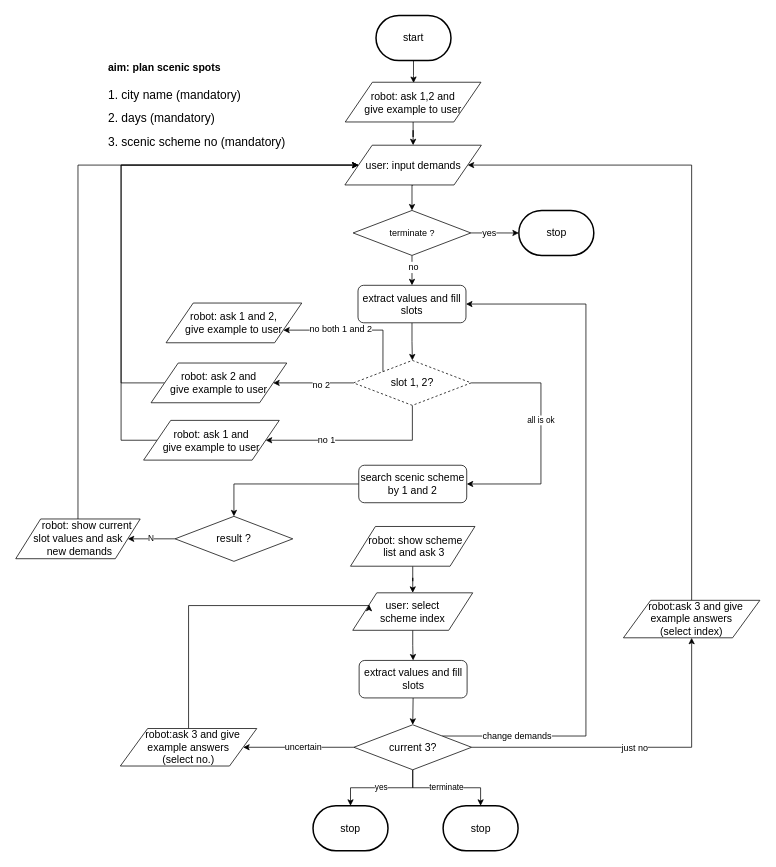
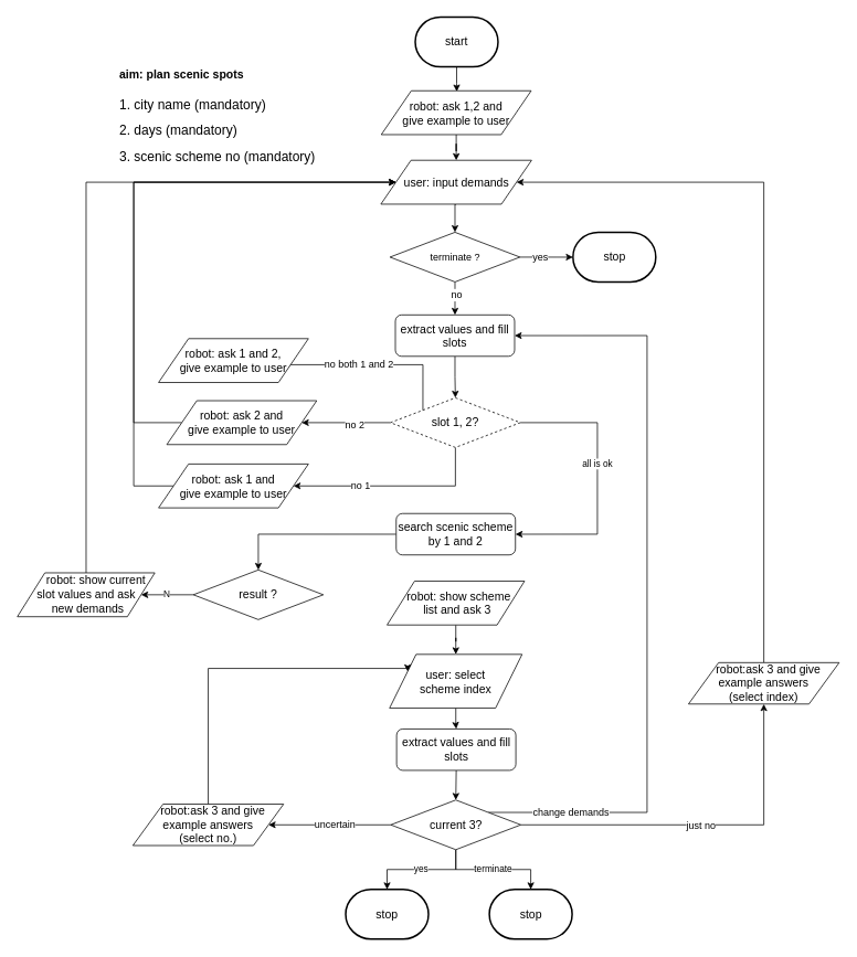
  <mxCell id="0" />
  <mxCell id="1" parent="0" />
  <mxCell id="2" value="&lt;h1&gt;&lt;font style=&quot;font-size: 14px&quot;&gt;aim: plan scenic spots&lt;/font&gt;&lt;/h1&gt;&lt;p&gt;&lt;font size=&quot;3&quot;&gt;1. city name (mandatory)&lt;br&gt;&lt;/font&gt;&lt;/p&gt;&lt;p&gt;&lt;font size=&quot;3&quot;&gt;2. days (mandatory)&lt;/font&gt;&lt;/p&gt;&lt;p&gt;&lt;font size=&quot;3&quot;&gt;3. scenic scheme no (mandatory)&amp;nbsp;&lt;/font&gt;&lt;/p&gt;" style="text;html=1;strokeColor=none;fillColor=none;spacing=5;spacingTop=-20;whiteSpace=wrap;overflow=hidden;rounded=0;" parent="1" vertex="1"><mxGeometry x="139" y="65.5" width="330" height="140" as="geometry" /></mxCell>
  <mxCell id="3" value="" style="edgeStyle=orthogonalEdgeStyle;rounded=0;orthogonalLoop=1;jettySize=auto;html=1;" parent="1" source="4" edge="1"><mxGeometry relative="1" as="geometry"><mxPoint x="551.143" y="110" as="targetPoint" /></mxGeometry></mxCell>
  <mxCell id="4" value="&lt;span style=&quot;font-size: 14px&quot;&gt;start&lt;/span&gt;" style="strokeWidth=2;html=1;shape=mxgraph.flowchart.terminator;whiteSpace=wrap;" parent="1" vertex="1"><mxGeometry x="501" y="20.019" width="100" height="60" as="geometry" /></mxCell>
  <mxCell id="5" value="" style="edgeStyle=orthogonalEdgeStyle;rounded=0;orthogonalLoop=1;jettySize=auto;html=1;exitX=0.5;exitY=1;exitDx=0;exitDy=0;" parent="1" source="41" target="7" edge="1"><mxGeometry relative="1" as="geometry"><mxPoint x="551.143" y="160" as="sourcePoint" /></mxGeometry></mxCell>
  <mxCell id="6" style="edgeStyle=orthogonalEdgeStyle;rounded=0;orthogonalLoop=1;jettySize=auto;html=1;exitX=0.5;exitY=1;exitDx=0;exitDy=0;entryX=0.5;entryY=0;entryDx=0;entryDy=0;" parent="1" source="7" target="36" edge="1"><mxGeometry relative="1" as="geometry"><mxPoint x="550.167" y="277.667" as="targetPoint" /></mxGeometry></mxCell>
  <mxCell id="7" value="&lt;font style=&quot;font-size: 14px&quot;&gt;user: input demands&lt;/font&gt;" style="shape=parallelogram;perimeter=parallelogramPerimeter;whiteSpace=wrap;html=1;" parent="1" vertex="1"><mxGeometry x="459.5" y="193" width="182" height="53" as="geometry" /></mxCell>
  <mxCell id="8" value="" style="edgeStyle=orthogonalEdgeStyle;rounded=0;orthogonalLoop=1;jettySize=auto;html=1;" parent="1" source="9" target="19" edge="1"><mxGeometry relative="1" as="geometry" /></mxCell>
  <mxCell id="9" value="&lt;font style=&quot;font-size: 14px&quot;&gt;&amp;nbsp; robot: show scheme&lt;br&gt;&amp;nbsp;list and ask 3&lt;/font&gt;" style="shape=parallelogram;perimeter=parallelogramPerimeter;whiteSpace=wrap;html=1;" parent="1" vertex="1"><mxGeometry x="467" y="701.5" width="166" height="53" as="geometry" /></mxCell>
  <mxCell id="10" value="all is ok" style="edgeStyle=orthogonalEdgeStyle;rounded=0;orthogonalLoop=1;jettySize=auto;html=1;exitX=1;exitY=0.5;exitDx=0;exitDy=0;entryX=1;entryY=0.5;entryDx=0;entryDy=0;" parent="1" source="17" target="48" edge="1"><mxGeometry x="-0.125" relative="1" as="geometry"><mxPoint x="551" y="620" as="targetPoint" /><Array as="points"><mxPoint x="721" y="510" /><mxPoint x="721" y="645" /></Array><mxPoint as="offset" /></mxGeometry></mxCell>
  <mxCell id="11" style="edgeStyle=orthogonalEdgeStyle;rounded=0;orthogonalLoop=1;jettySize=auto;html=1;exitX=0;exitY=0.5;exitDx=0;exitDy=0;entryX=1;entryY=0.5;entryDx=0;entryDy=0;" parent="1" source="17" target="43" edge="1"><mxGeometry relative="1" as="geometry"><Array as="points"><mxPoint x="431" y="510" /><mxPoint x="431" y="510" /></Array></mxGeometry></mxCell>
  <mxCell id="12" value="no 2" style="text;html=1;resizable=0;points=[];align=center;verticalAlign=middle;labelBackgroundColor=#ffffff;" parent="11" vertex="1" connectable="0"><mxGeometry x="-0.178" y="2" relative="1" as="geometry"><mxPoint as="offset" /></mxGeometry></mxCell>
  <mxCell id="13" style="edgeStyle=orthogonalEdgeStyle;rounded=0;orthogonalLoop=1;jettySize=auto;html=1;exitX=0.5;exitY=1;exitDx=0;exitDy=0;entryX=1;entryY=0.5;entryDx=0;entryDy=0;" parent="1" source="17" target="45" edge="1"><mxGeometry relative="1" as="geometry"><Array as="points"><mxPoint x="550" y="587" /></Array></mxGeometry></mxCell>
  <mxCell id="14" value="no 1" style="text;html=1;resizable=0;points=[];align=center;verticalAlign=middle;labelBackgroundColor=#ffffff;" parent="13" vertex="1" connectable="0"><mxGeometry x="0.342" relative="1" as="geometry"><mxPoint as="offset" /></mxGeometry></mxCell>
  <mxCell id="15" style="edgeStyle=orthogonalEdgeStyle;rounded=0;orthogonalLoop=1;jettySize=auto;html=1;exitX=0;exitY=0;exitDx=0;exitDy=0;entryX=1;entryY=0.75;entryDx=0;entryDy=0;" parent="1" source="17" target="46" edge="1"><mxGeometry relative="1" as="geometry"><Array as="points"><mxPoint x="510" y="440" /></Array></mxGeometry></mxCell>
  <mxCell id="16" value="no both 1 and 2" style="text;html=1;resizable=0;points=[];align=center;verticalAlign=middle;labelBackgroundColor=#ffffff;" parent="15" vertex="1" connectable="0"><mxGeometry x="0.192" y="-1" relative="1" as="geometry"><mxPoint as="offset" /></mxGeometry></mxCell>
  <mxCell id="17" value="&lt;font style=&quot;font-size: 14px&quot;&gt;slot 1, 2?&lt;br&gt;&lt;/font&gt;" style="rhombus;whiteSpace=wrap;html=1;dashed=1;" parent="1" vertex="1"><mxGeometry x="471" y="480" width="157" height="60" as="geometry" /></mxCell>
  <mxCell id="18" style="edgeStyle=orthogonalEdgeStyle;rounded=0;orthogonalLoop=1;jettySize=auto;html=1;exitX=0.5;exitY=1;exitDx=0;exitDy=0;" parent="1" source="19" target="50" edge="1"><mxGeometry relative="1" as="geometry" /></mxCell>
- <mxCell id="19" value="&lt;span style=&quot;font-size: 14px&quot;&gt;user: select &lt;br&gt;scheme index&lt;br&gt;&lt;/span&gt;" style="shape=parallelogram;perimeter=parallelogramPerimeter;whiteSpace=wrap;html=1;" parent="1" vertex="1"><mxGeometry x="470" y="790" width="160" height="50" as="geometry" /></mxCell>
+ <mxCell id="19" value="&lt;span style=&quot;font-size: 14px&quot;&gt;user: select &lt;br&gt;scheme index&lt;br&gt;&lt;/span&gt;" style="shape=parallelogram;perimeter=parallelogramPerimeter;whiteSpace=wrap;html=1;" parent="1" vertex="1"><mxGeometry x="470" y="790" width="160" height="65" as="geometry" /></mxCell>
  <mxCell id="20" value="yes" style="edgeStyle=orthogonalEdgeStyle;rounded=0;orthogonalLoop=1;jettySize=auto;html=1;" parent="1" source="28" target="29" edge="1"><mxGeometry relative="1" as="geometry" /></mxCell>
  <mxCell id="21" value="terminate" style="edgeStyle=orthogonalEdgeStyle;rounded=0;orthogonalLoop=1;jettySize=auto;html=1;exitX=0.5;exitY=1;exitDx=0;exitDy=0;entryX=0.5;entryY=0;entryDx=0;entryDy=0;entryPerimeter=0;" parent="1" source="28" target="38" edge="1"><mxGeometry relative="1" as="geometry"><Array as="points"><mxPoint x="550" y="1050" /><mxPoint x="641" y="1050" /></Array></mxGeometry></mxCell>
  <mxCell id="22" style="edgeStyle=orthogonalEdgeStyle;rounded=0;orthogonalLoop=1;jettySize=auto;html=1;exitX=0;exitY=0.5;exitDx=0;exitDy=0;entryX=1;entryY=0.5;entryDx=0;entryDy=0;" parent="1" source="28" target="40" edge="1"><mxGeometry relative="1" as="geometry" /></mxCell>
  <mxCell id="23" value="uncertain" style="text;html=1;resizable=0;points=[];align=center;verticalAlign=middle;labelBackgroundColor=#ffffff;" parent="22" vertex="1" connectable="0"><mxGeometry x="-0.078" y="-1" relative="1" as="geometry"><mxPoint as="offset" /></mxGeometry></mxCell>
  <mxCell id="24" style="edgeStyle=orthogonalEdgeStyle;rounded=0;orthogonalLoop=1;jettySize=auto;html=1;exitX=1;exitY=0;exitDx=0;exitDy=0;entryX=1;entryY=0.5;entryDx=0;entryDy=0;" parent="1" source="28" target="31" edge="1"><mxGeometry relative="1" as="geometry"><Array as="points"><mxPoint x="781" y="981" /><mxPoint x="781" y="405" /></Array></mxGeometry></mxCell>
  <mxCell id="25" value="change demands" style="text;html=1;resizable=0;points=[];align=center;verticalAlign=middle;labelBackgroundColor=#ffffff;" parent="24" vertex="1" connectable="0"><mxGeometry x="-0.892" y="-3" relative="1" as="geometry"><mxPoint x="49" y="-3" as="offset" /></mxGeometry></mxCell>
  <mxCell id="26" style="edgeStyle=orthogonalEdgeStyle;rounded=0;orthogonalLoop=1;jettySize=auto;html=1;exitX=1;exitY=0.5;exitDx=0;exitDy=0;entryX=0.5;entryY=1;entryDx=0;entryDy=0;" parent="1" source="28" target="52" edge="1"><mxGeometry relative="1" as="geometry" /></mxCell>
  <mxCell id="27" value="just no" style="text;html=1;resizable=0;points=[];align=center;verticalAlign=middle;labelBackgroundColor=#ffffff;" parent="26" vertex="1" connectable="0"><mxGeometry x="-0.013" y="-1" relative="1" as="geometry"><mxPoint as="offset" /></mxGeometry></mxCell>
  <mxCell id="28" value="&lt;font style=&quot;font-size: 14px&quot;&gt;current 3?&lt;br&gt;&lt;/font&gt;" style="rhombus;whiteSpace=wrap;html=1;" parent="1" vertex="1"><mxGeometry x="471.5" y="966" width="157" height="60" as="geometry" /></mxCell>
  <mxCell id="29" value="&lt;font style=&quot;font-size: 14px&quot;&gt;stop&lt;/font&gt;" style="strokeWidth=2;html=1;shape=mxgraph.flowchart.terminator;whiteSpace=wrap;" parent="1" vertex="1"><mxGeometry x="417" y="1074" width="100" height="60" as="geometry" /></mxCell>
  <mxCell id="30" style="edgeStyle=orthogonalEdgeStyle;rounded=0;orthogonalLoop=1;jettySize=auto;html=1;exitX=0.5;exitY=1;exitDx=0;exitDy=0;entryX=0.5;entryY=0;entryDx=0;entryDy=0;" parent="1" source="31" target="17" edge="1"><mxGeometry relative="1" as="geometry" /></mxCell>
  <mxCell id="31" value="&lt;font style=&quot;font-size: 14px&quot;&gt;extract values and fill slots&lt;/font&gt;" style="rounded=1;whiteSpace=wrap;html=1;" parent="1" vertex="1"><mxGeometry x="477" y="379.843" width="144" height="50" as="geometry" /></mxCell>
  <mxCell id="32" style="edgeStyle=orthogonalEdgeStyle;rounded=0;orthogonalLoop=1;jettySize=auto;html=1;exitX=1;exitY=0.5;exitDx=0;exitDy=0;entryX=0;entryY=0.5;entryDx=0;entryDy=0;entryPerimeter=0;" parent="1" source="36" target="37" edge="1"><mxGeometry relative="1" as="geometry" /></mxCell>
  <mxCell id="33" value="yes" style="text;html=1;resizable=0;points=[];align=center;verticalAlign=middle;labelBackgroundColor=#ffffff;" parent="32" vertex="1" connectable="0"><mxGeometry x="-0.241" relative="1" as="geometry"><mxPoint as="offset" /></mxGeometry></mxCell>
  <mxCell id="34" style="edgeStyle=orthogonalEdgeStyle;rounded=0;orthogonalLoop=1;jettySize=auto;html=1;exitX=0.5;exitY=1;exitDx=0;exitDy=0;entryX=0.5;entryY=0;entryDx=0;entryDy=0;" parent="1" source="36" target="31" edge="1"><mxGeometry relative="1" as="geometry" /></mxCell>
  <mxCell id="35" value="no" style="text;html=1;resizable=0;points=[];align=center;verticalAlign=middle;labelBackgroundColor=#ffffff;" parent="34" vertex="1" connectable="0"><mxGeometry x="-0.241" y="1" relative="1" as="geometry"><mxPoint as="offset" /></mxGeometry></mxCell>
  <mxCell id="36" value="terminate ?" style="rhombus;whiteSpace=wrap;html=1;" parent="1" vertex="1"><mxGeometry x="470.5" y="280" width="157" height="60" as="geometry" /></mxCell>
  <mxCell id="37" value="&lt;font style=&quot;font-size: 14px&quot;&gt;stop&lt;/font&gt;" style="strokeWidth=2;html=1;shape=mxgraph.flowchart.terminator;whiteSpace=wrap;" parent="1" vertex="1"><mxGeometry x="691.5" y="280.069" width="100" height="60" as="geometry" /></mxCell>
  <mxCell id="38" value="&lt;font style=&quot;font-size: 14px&quot;&gt;stop&lt;/font&gt;" style="strokeWidth=2;html=1;shape=mxgraph.flowchart.terminator;whiteSpace=wrap;" parent="1" vertex="1"><mxGeometry x="590.5" y="1074" width="100" height="60" as="geometry" /></mxCell>
  <mxCell id="39" style="edgeStyle=orthogonalEdgeStyle;rounded=0;orthogonalLoop=1;jettySize=auto;html=1;exitX=0.5;exitY=0;exitDx=0;exitDy=0;entryX=0;entryY=0.25;entryDx=0;entryDy=0;" parent="1" source="40" target="19" edge="1"><mxGeometry relative="1" as="geometry"><Array as="points"><mxPoint x="251" y="807" /></Array></mxGeometry></mxCell>
  <mxCell id="40" value="&lt;span style=&quot;font-size: 14px&quot;&gt;&amp;nbsp; &amp;nbsp;robot:ask 3 and give example answers&lt;br&gt;(select no.)&lt;/span&gt;" style="shape=parallelogram;perimeter=parallelogramPerimeter;whiteSpace=wrap;html=1;" parent="1" vertex="1"><mxGeometry x="160" y="971" width="182" height="50" as="geometry" /></mxCell>
  <mxCell id="41" value="&lt;font style=&quot;font-size: 14px&quot;&gt;robot: ask 1,2 and&lt;br&gt;give example to user&lt;/font&gt;" style="shape=parallelogram;perimeter=parallelogramPerimeter;whiteSpace=wrap;html=1;" parent="1" vertex="1"><mxGeometry x="460" y="109" width="181" height="53" as="geometry" /></mxCell>
  <mxCell id="42" style="edgeStyle=orthogonalEdgeStyle;rounded=0;orthogonalLoop=1;jettySize=auto;html=1;exitX=0;exitY=0.5;exitDx=0;exitDy=0;entryX=0;entryY=0.5;entryDx=0;entryDy=0;" parent="1" source="43" target="7" edge="1"><mxGeometry relative="1" as="geometry"><Array as="points"><mxPoint x="161" y="510" /><mxPoint x="161" y="220" /></Array></mxGeometry></mxCell>
  <mxCell id="43" value="&lt;font style=&quot;font-size: 14px&quot;&gt;robot: ask 2 and&lt;br&gt;give example to user&lt;/font&gt;" style="shape=parallelogram;perimeter=parallelogramPerimeter;whiteSpace=wrap;html=1;" parent="1" vertex="1"><mxGeometry x="201" y="483.5" width="181" height="53" as="geometry" /></mxCell>
  <mxCell id="44" style="edgeStyle=orthogonalEdgeStyle;rounded=0;orthogonalLoop=1;jettySize=auto;html=1;exitX=0;exitY=0.5;exitDx=0;exitDy=0;entryX=0;entryY=0.5;entryDx=0;entryDy=0;" parent="1" source="45" target="7" edge="1"><mxGeometry relative="1" as="geometry"><Array as="points"><mxPoint x="161" y="587" /><mxPoint x="161" y="220" /></Array></mxGeometry></mxCell>
  <mxCell id="45" value="&lt;font style=&quot;font-size: 14px&quot;&gt;robot: ask 1 and&lt;br&gt;give example to user&lt;/font&gt;" style="shape=parallelogram;perimeter=parallelogramPerimeter;whiteSpace=wrap;html=1;" parent="1" vertex="1"><mxGeometry x="191" y="560" width="181" height="53" as="geometry" /></mxCell>
- <mxCell id="46" value="&lt;font style=&quot;font-size: 14px&quot;&gt;robot: ask 1 and 2,&lt;br&gt;give example to user&lt;/font&gt;" style="shape=parallelogram;perimeter=parallelogramPerimeter;whiteSpace=wrap;html=1;" parent="1" vertex="1"><mxGeometry x="221" y="403.5" width="181" height="53" as="geometry" /></mxCell>
+ <mxCell id="46" value="&lt;font style=&quot;font-size: 14px&quot;&gt;robot: ask 1 and 2,&lt;br&gt;give example to user&lt;/font&gt;" style="shape=parallelogram;perimeter=parallelogramPerimeter;whiteSpace=wrap;html=1;" parent="1" vertex="1"><mxGeometry x="191" y="408.5" width="181" height="53" as="geometry" /></mxCell>
  <mxCell id="47" style="edgeStyle=orthogonalEdgeStyle;rounded=0;orthogonalLoop=1;jettySize=auto;html=1;exitX=0;exitY=0.5;exitDx=0;exitDy=0;entryX=0.5;entryY=0;entryDx=0;entryDy=0;" parent="1" source="48" target="54" edge="1"><mxGeometry relative="1" as="geometry" /></mxCell>
  <mxCell id="48" value="&lt;font style=&quot;font-size: 14px&quot;&gt;search scenic scheme by 1 and 2&lt;/font&gt;" style="rounded=1;whiteSpace=wrap;html=1;" parent="1" vertex="1"><mxGeometry x="478" y="619.843" width="144" height="50" as="geometry" /></mxCell>
  <mxCell id="49" style="edgeStyle=orthogonalEdgeStyle;rounded=0;orthogonalLoop=1;jettySize=auto;html=1;exitX=0.5;exitY=1;exitDx=0;exitDy=0;entryX=0.5;entryY=0;entryDx=0;entryDy=0;" parent="1" source="50" target="28" edge="1"><mxGeometry relative="1" as="geometry" /></mxCell>
  <mxCell id="50" value="&lt;font style=&quot;font-size: 14px&quot;&gt;extract values and fill slots&lt;/font&gt;" style="rounded=1;whiteSpace=wrap;html=1;" parent="1" vertex="1"><mxGeometry x="478.5" y="880.176" width="144" height="50" as="geometry" /></mxCell>
  <mxCell id="51" style="edgeStyle=orthogonalEdgeStyle;rounded=0;orthogonalLoop=1;jettySize=auto;html=1;exitX=0.5;exitY=0;exitDx=0;exitDy=0;entryX=1;entryY=0.5;entryDx=0;entryDy=0;" parent="1" source="52" target="7" edge="1"><mxGeometry relative="1" as="geometry"><Array as="points"><mxPoint x="922" y="220" /></Array></mxGeometry></mxCell>
  <mxCell id="52" value="&lt;span style=&quot;font-size: 14px&quot;&gt;&amp;nbsp; &amp;nbsp;robot:ask 3 and give example answers&lt;br&gt;(select index)&lt;/span&gt;" style="shape=parallelogram;perimeter=parallelogramPerimeter;whiteSpace=wrap;html=1;" parent="1" vertex="1"><mxGeometry x="831" y="800" width="182" height="50" as="geometry" /></mxCell>
  <mxCell id="53" value="N" style="edgeStyle=orthogonalEdgeStyle;rounded=0;orthogonalLoop=1;jettySize=auto;html=1;exitX=0;exitY=0.5;exitDx=0;exitDy=0;" parent="1" source="54" target="56" edge="1"><mxGeometry relative="1" as="geometry" /></mxCell>
  <mxCell id="54" value="&lt;font style=&quot;font-size: 14px&quot;&gt;result ?&lt;/font&gt;" style="rhombus;whiteSpace=wrap;html=1;" parent="1" vertex="1"><mxGeometry x="233" y="688" width="157" height="60" as="geometry" /></mxCell>
  <mxCell id="55" style="edgeStyle=orthogonalEdgeStyle;rounded=0;orthogonalLoop=1;jettySize=auto;html=1;exitX=0.5;exitY=0;exitDx=0;exitDy=0;entryX=0;entryY=0.5;entryDx=0;entryDy=0;" parent="1" source="56" target="7" edge="1"><mxGeometry relative="1" as="geometry"><Array as="points"><mxPoint x="104" y="220" /></Array></mxGeometry></mxCell>
  <mxCell id="56" value="&lt;font style=&quot;font-size: 14px&quot;&gt;&amp;nbsp; &amp;nbsp; &amp;nbsp; robot: show current &lt;br&gt;slot values and ask&lt;br&gt;&amp;nbsp;new demands&lt;br&gt;&lt;/font&gt;" style="shape=parallelogram;perimeter=parallelogramPerimeter;whiteSpace=wrap;html=1;" parent="1" vertex="1"><mxGeometry x="20.5" y="691.5" width="166" height="53" as="geometry" /></mxCell>
